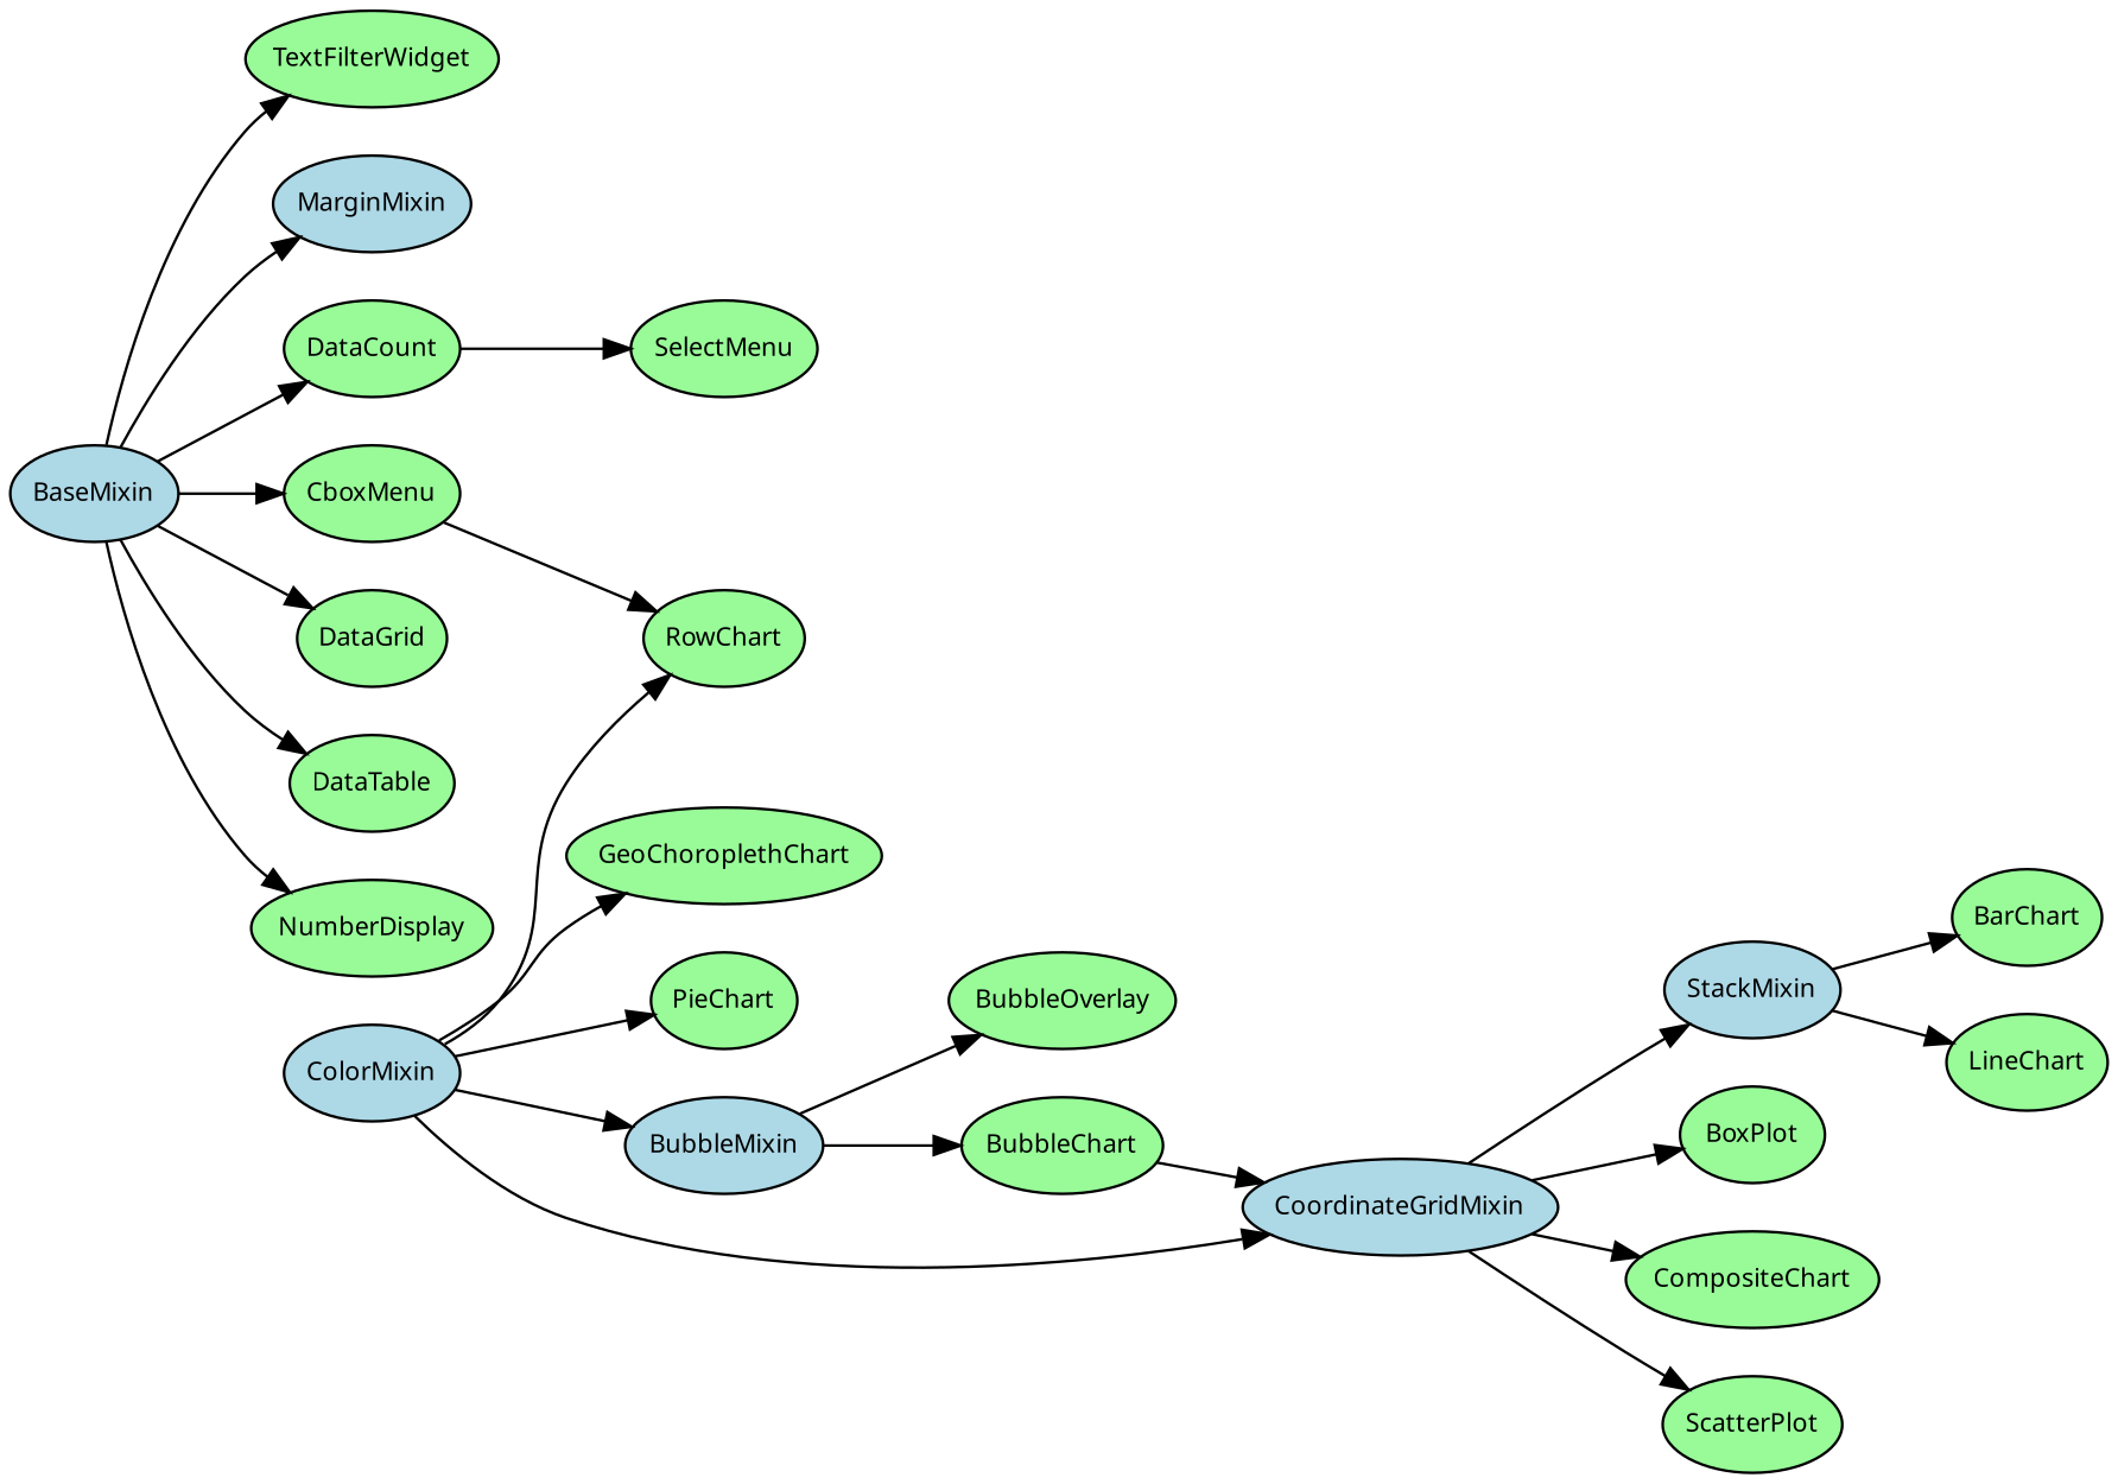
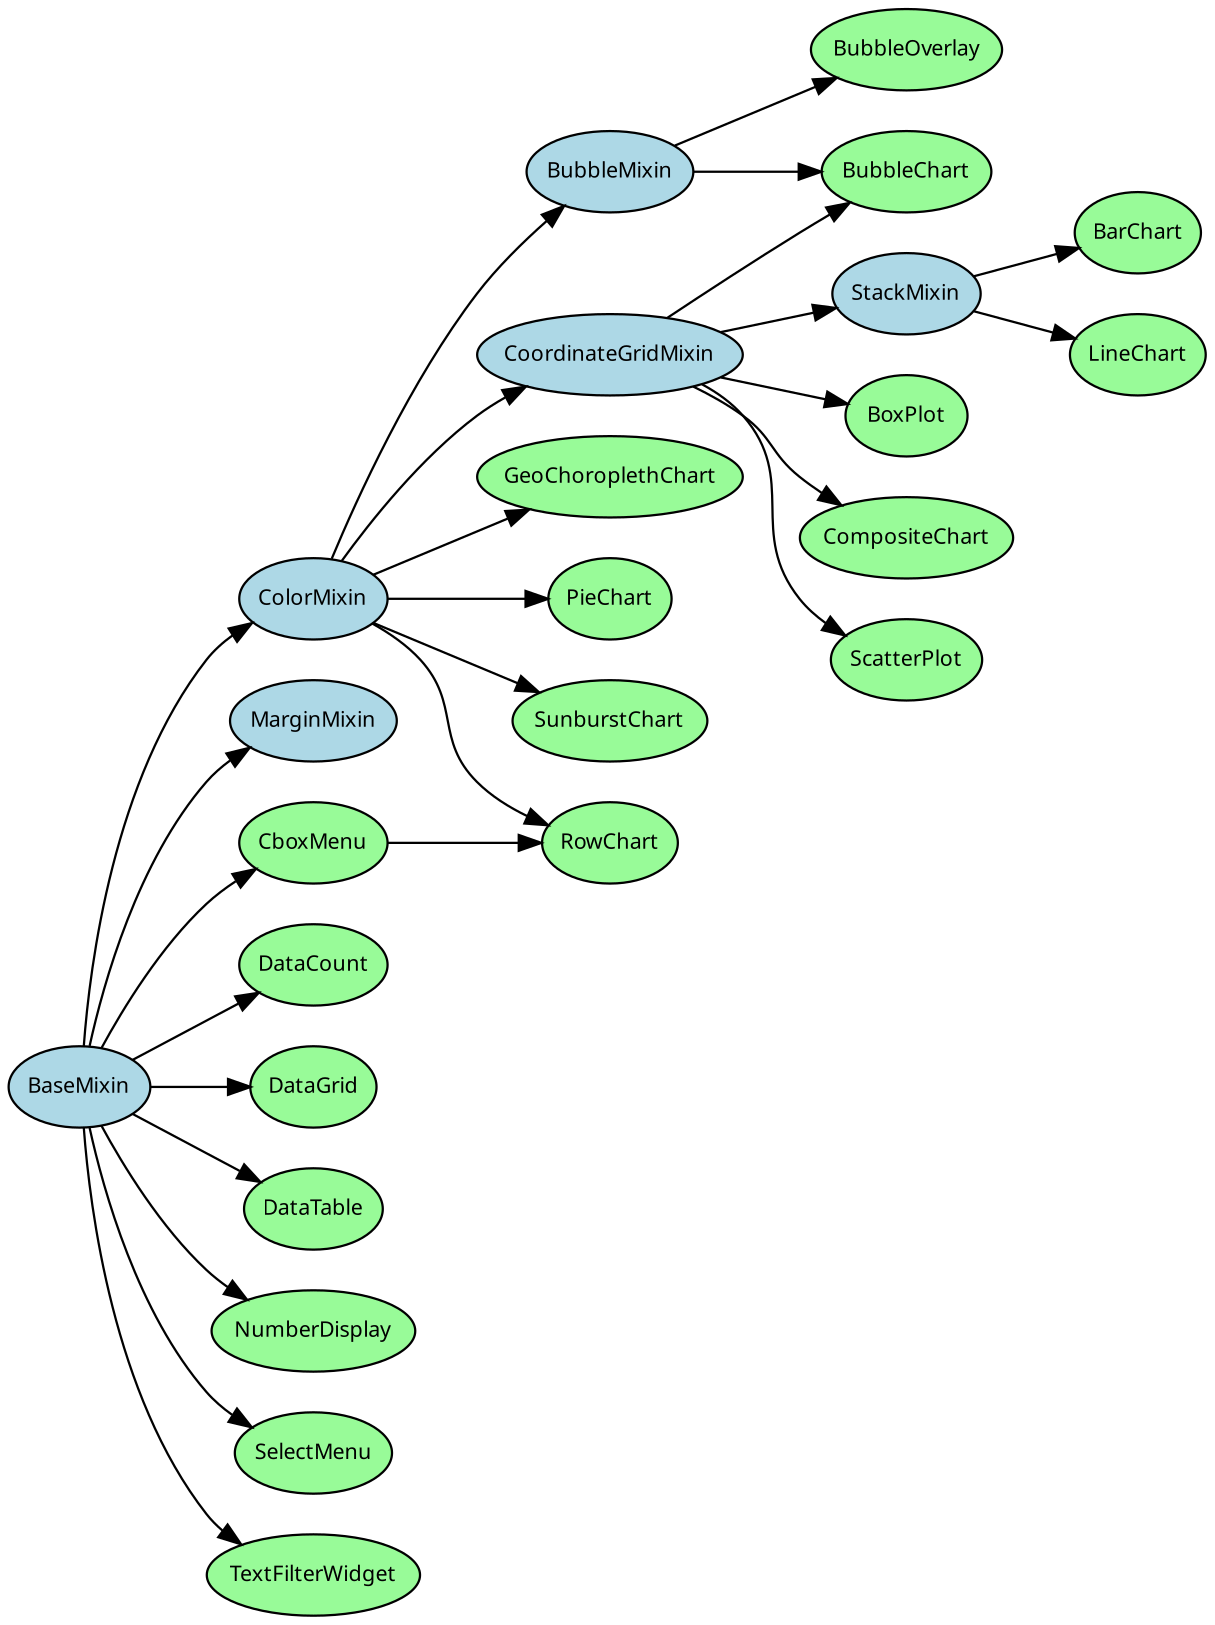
  digraph {
    rankdir=LR
    ranksep=0.35
    node [fillcolor=palegreen fontname="sans-serif" fontsize=9.5 margin="0.05,0.05" style=filled]
    BaseMixin [fillcolor=lightblue]
    ColorMixin [fillcolor=lightblue]
    MarginMixin [fillcolor=lightblue]
    BubbleMixin [fillcolor=lightblue]
    CoordinateGridMixin [fillcolor=lightblue]
    StackMixin [fillcolor=lightblue]
    CboxMenu
    DataCount
    DataGrid
    DataTable
    NumberDisplay
    SelectMenu
    TextFilterWidget
    GeoChoroplethChart
    PieChart
    RowChart
+   SunburstChart
    BubbleChart
    BubbleOverlay
    BoxPlot
    CompositeChart
    ScatterPlot
    BarChart
    LineChart
    subgraph sub_1 {
      BaseMixin
      ColorMixin
      MarginMixin
      BubbleMixin
      CoordinateGridMixin
      StackMixin
    }
+   BaseMixin -> ColorMixin
    BaseMixin -> MarginMixin
    BaseMixin -> CboxMenu
    BaseMixin -> DataCount
    BaseMixin -> DataGrid
    BaseMixin -> DataTable
    BaseMixin -> NumberDisplay
-   DataCount -> SelectMenu
+   BaseMixin -> SelectMenu
    BaseMixin -> TextFilterWidget
    ColorMixin -> BubbleMixin
    ColorMixin -> CoordinateGridMixin
    ColorMixin -> GeoChoroplethChart
    ColorMixin -> PieChart
    ColorMixin -> RowChart
+   ColorMixin -> SunburstChart
    BubbleMixin -> BubbleChart
    BubbleMixin -> BubbleOverlay
    CoordinateGridMixin -> StackMixin
-   BubbleChart -> CoordinateGridMixin
+   CoordinateGridMixin -> BubbleChart
    CoordinateGridMixin -> BoxPlot
    CoordinateGridMixin -> CompositeChart
    CoordinateGridMixin -> ScatterPlot
    StackMixin -> BarChart
    StackMixin -> LineChart
    CboxMenu -> RowChart
  }
